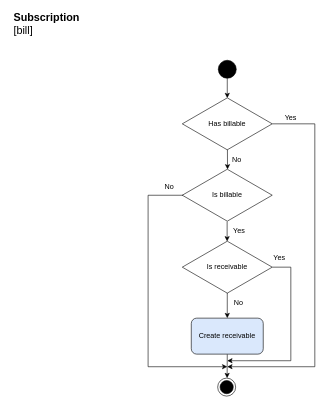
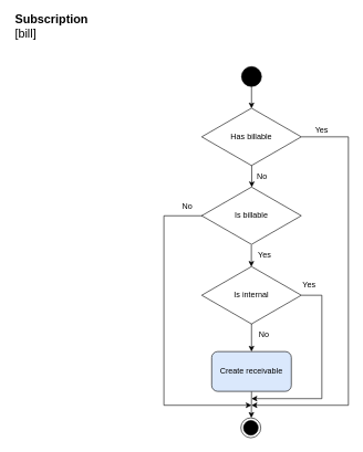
  <mxCell id="0" />
  <mxCell id="1" parent="0" />
  <mxCell id="2" value="" style="endArrow=classic;html=1;rounded=0;" parent="1" edge="1"><mxGeometry width="50" height="50" relative="1" as="geometry"><mxPoint x="378" y="130" as="sourcePoint" /><mxPoint x="378" y="163" as="targetPoint" /></mxGeometry></mxCell>
  <mxCell id="3" value="Has billable" style="html=1;whiteSpace=wrap;aspect=fixed;shape=isoRectangle;" parent="1" vertex="1"><mxGeometry x="303" y="161" width="150" height="90" as="geometry" /></mxCell>
  <mxCell id="4" value="Is billable" style="html=1;whiteSpace=wrap;aspect=fixed;shape=isoRectangle;" parent="1" vertex="1"><mxGeometry x="303" y="280" width="150" height="90" as="geometry" /></mxCell>
- <mxCell id="5" value="Is receivable" style="html=1;whiteSpace=wrap;aspect=fixed;shape=isoRectangle;" parent="1" vertex="1"><mxGeometry x="303" y="400" width="150" height="90" as="geometry" /></mxCell>
+ <mxCell id="5" value="Is internal" style="html=1;whiteSpace=wrap;aspect=fixed;shape=isoRectangle;" parent="1" vertex="1"><mxGeometry x="303" y="400" width="150" height="90" as="geometry" /></mxCell>
  <mxCell id="6" value="&lt;font style=&quot;font-size: 18px;&quot;&gt;&lt;b&gt;Subscription &lt;/b&gt;&lt;br&gt;[bill]&lt;/font&gt;" style="text;html=1;strokeColor=none;fillColor=none;align=left;verticalAlign=middle;whiteSpace=wrap;rounded=0;" parent="1" vertex="1"><mxGeometry x="20" y="20" width="240" height="40" as="geometry" /></mxCell>
  <mxCell id="7" value="No" style="text;html=1;strokeColor=none;fillColor=none;align=center;verticalAlign=middle;whiteSpace=wrap;rounded=0;" parent="1" vertex="1"><mxGeometry x="380" y="251" width="28" height="30" as="geometry" /></mxCell>
  <mxCell id="8" value="" style="endArrow=classic;html=1;rounded=0;entryX=0.503;entryY=0.033;entryDx=0;entryDy=0;entryPerimeter=0;" parent="1" edge="1"><mxGeometry width="50" height="50" relative="1" as="geometry"><mxPoint x="378.26" y="249" as="sourcePoint" /><mxPoint x="378.45" y="281.97" as="targetPoint" /></mxGeometry></mxCell>
  <mxCell id="9" value="" style="endArrow=classic;html=1;rounded=0;entryX=0.503;entryY=0.033;entryDx=0;entryDy=0;entryPerimeter=0;" parent="1" edge="1"><mxGeometry width="50" height="50" relative="1" as="geometry"><mxPoint x="377.76" y="369" as="sourcePoint" /><mxPoint x="377.76" y="402" as="targetPoint" /></mxGeometry></mxCell>
  <mxCell id="10" value="Yes" style="text;html=1;strokeColor=none;fillColor=none;align=center;verticalAlign=middle;whiteSpace=wrap;rounded=0;" parent="1" vertex="1"><mxGeometry x="368" y="370" width="60" height="30" as="geometry" /></mxCell>
  <mxCell id="11" value="No" style="text;html=1;strokeColor=none;fillColor=none;align=center;verticalAlign=middle;whiteSpace=wrap;rounded=0;" parent="1" vertex="1"><mxGeometry x="378" y="490" width="38" height="30" as="geometry" /></mxCell>
  <mxCell id="12" value="" style="endArrow=classic;html=1;rounded=0;entryX=0.5;entryY=0;entryDx=0;entryDy=0;" parent="1" target="20" edge="1"><mxGeometry width="50" height="50" relative="1" as="geometry"><mxPoint x="378" y="488" as="sourcePoint" /><mxPoint x="378" y="521" as="targetPoint" /></mxGeometry></mxCell>
  <mxCell id="13" value="" style="endArrow=classic;html=1;rounded=0;entryX=0.503;entryY=0.033;entryDx=0;entryDy=0;entryPerimeter=0;exitX=0.5;exitY=1;exitDx=0;exitDy=0;" parent="1" source="20" edge="1"><mxGeometry width="50" height="50" relative="1" as="geometry"><mxPoint x="377.76" y="597" as="sourcePoint" /><mxPoint x="377.76" y="630" as="targetPoint" /></mxGeometry></mxCell>
  <mxCell id="14" value="" style="endArrow=classic;html=1;rounded=0;exitX=1.001;exitY=0.5;exitDx=0;exitDy=0;exitPerimeter=0;edgeStyle=orthogonalEdgeStyle;" parent="1" source="3" edge="1"><mxGeometry width="50" height="50" relative="1" as="geometry"><mxPoint x="604" y="451" as="sourcePoint" /><mxPoint x="378" y="611" as="targetPoint" /><Array as="points"><mxPoint x="524" y="206" /><mxPoint x="524" y="611" /></Array></mxGeometry></mxCell>
  <mxCell id="15" value="Yes" style="text;html=1;strokeColor=none;fillColor=none;align=center;verticalAlign=middle;whiteSpace=wrap;rounded=0;" parent="1" vertex="1"><mxGeometry x="454" y="181" width="60" height="30" as="geometry" /></mxCell>
  <mxCell id="16" value="" style="endArrow=classic;html=1;rounded=0;exitX=0.007;exitY=0.501;exitDx=0;exitDy=0;exitPerimeter=0;edgeStyle=orthogonalEdgeStyle;" parent="1" source="4" edge="1"><mxGeometry width="50" height="50" relative="1" as="geometry"><mxPoint x="303.35" y="324.46" as="sourcePoint" /><mxPoint x="378" y="611" as="targetPoint" /><Array as="points"><mxPoint x="246" y="325" /><mxPoint x="246" y="611" /></Array></mxGeometry></mxCell>
  <mxCell id="17" value="No" style="text;html=1;strokeColor=none;fillColor=none;align=center;verticalAlign=middle;whiteSpace=wrap;rounded=0;" parent="1" vertex="1"><mxGeometry x="260" y="301" width="43" height="19" as="geometry" /></mxCell>
  <mxCell id="18" value="Yes" style="text;html=1;strokeColor=none;fillColor=none;align=center;verticalAlign=middle;whiteSpace=wrap;rounded=0;" parent="1" vertex="1"><mxGeometry x="448" y="414" width="34" height="30" as="geometry" /></mxCell>
  <mxCell id="19" value="" style="endArrow=classic;html=1;rounded=0;exitX=1.001;exitY=0.5;exitDx=0;exitDy=0;exitPerimeter=0;edgeStyle=orthogonalEdgeStyle;" parent="1" source="5" edge="1"><mxGeometry width="50" height="50" relative="1" as="geometry"><mxPoint x="544" y="431" as="sourcePoint" /><mxPoint x="378" y="601" as="targetPoint" /><Array as="points"><mxPoint x="484" y="445" /><mxPoint x="484" y="601" /></Array></mxGeometry></mxCell>
  <mxCell id="20" value="Create receivable" style="rounded=1;whiteSpace=wrap;html=1;fillColor=#dae8fc;" parent="1" vertex="1"><mxGeometry x="318" y="530" width="120" height="60" as="geometry" /></mxCell>
  <mxCell id="21" value="" style="ellipse;fillColor=strokeColor;html=1;" parent="1" vertex="1"><mxGeometry x="363" y="100" width="30" height="30" as="geometry" /></mxCell>
  <mxCell id="22" value="" style="ellipse;html=1;shape=endState;fillColor=strokeColor;" parent="1" vertex="1"><mxGeometry x="362" y="630" width="30" height="30" as="geometry" /></mxCell>
